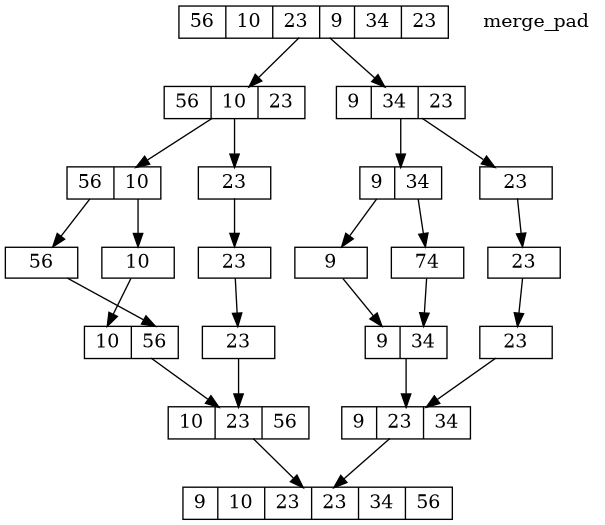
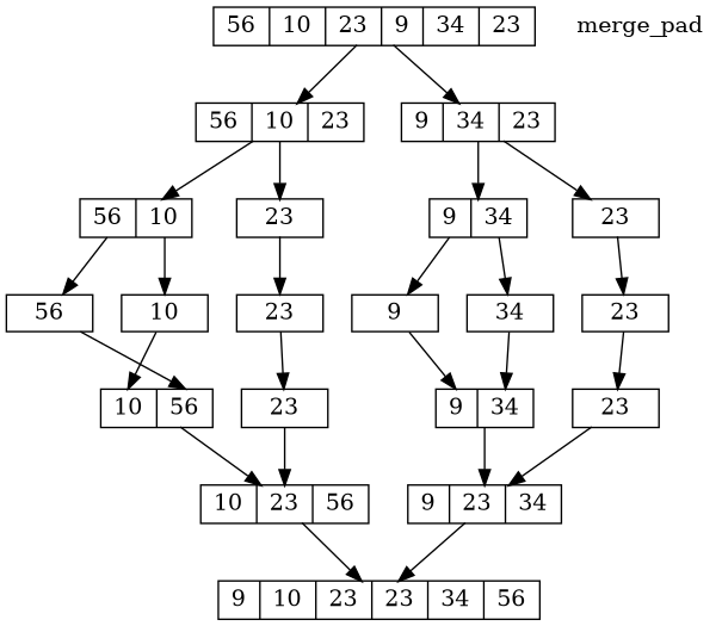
  digraph {
    splines=line
    node [shape=record]
    n1 [height=.1 label=56 shape=box]
    n2 [height=.1 label="<f1>10|<f2>56"]
    n3 [height=.1 label=10 shape=box]
    n4 [height=.1 label=23 shape=box]
    n5 [height=.1 label=23]
    n6 [height=.1 label=9 shape=box]
    n7 [height=.1 label="<f1>9|<f2>34"]
-   n8 [height=.1 label=74 shape=box]
+   n8 [height=.1 label=34 shape=box]
    n9 [height=.1 label=23 shape=box]
    n10 [height=.1 label=23]
    n11 [height=.1 label="<f0>56|<f1>10|<f2>23|<f3>9|<f4>34|<f5>23"]
    n12 [height=.1 label="<f1>56|<f2>10|<f3>23"]
    n13 [height=.1 label="<f1>9|<f2>34|<f3>23"]
    n14 [height=.1 label="<f0>9|<f1>10|<f2>23|<f3>23|<f4>34|<f5>56"]
    n15 [height=.1 label="<f1>56|<f2>10"]
    n16 [height=.1 label="<f1>23"]
    n17 [height=.1 label="<f1>9|<f2>34"]
    n18 [height=.1 label="<f1>23"]
    n19 [height=.1 label="<f1>10|<f2>23|<f3>56"]
    n20 [height=.1 label="<f1>9|<f2>23|<f3>34"]
    merge_pad [height=.1 shape=none]
    n1 -> n2 [headport=f2]
    n2 -> n19
    n3 -> n2 [headport=f1]
    n4 -> n5
    n5 -> n19
    n6 -> n7 [headport=f1]
    n7 -> n20
    n8 -> n7 [headport=f2]
    n9 -> n10
    n10 -> n20
    n11 -> n12
    n11 -> n13
    n12 -> n15
    n12 -> n16
    n13 -> n17
    n13 -> n18
    n15 -> n1 [tailport=f1]
    n15 -> n3 [tailport=f2]
    n16 -> n4
    n17 -> n6 [tailport=f1]
    n17 -> n8 [tailport=f2]
    n18 -> n9
    n19 -> n14
    n20 -> n14
  }
